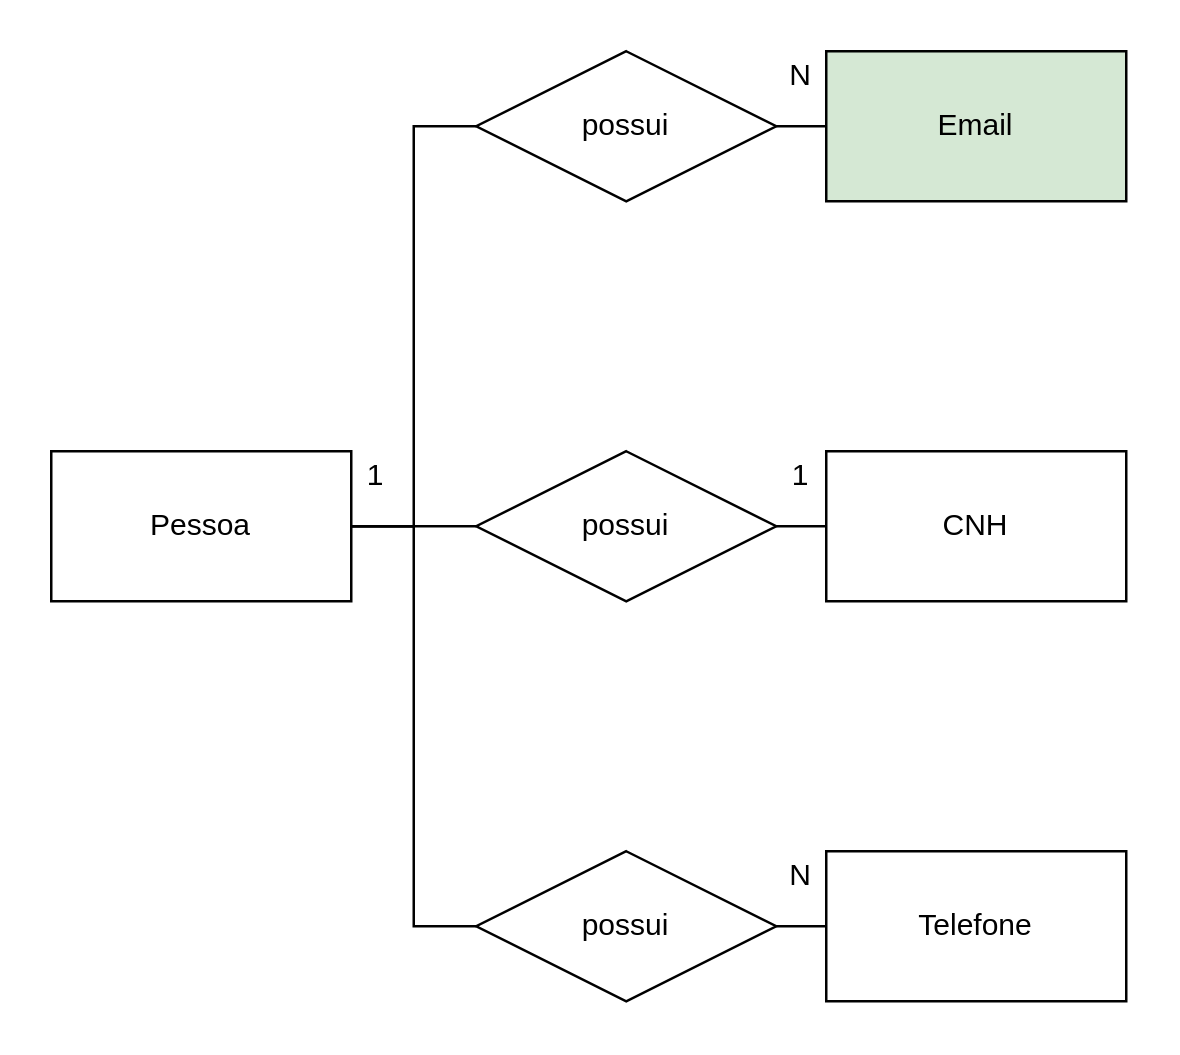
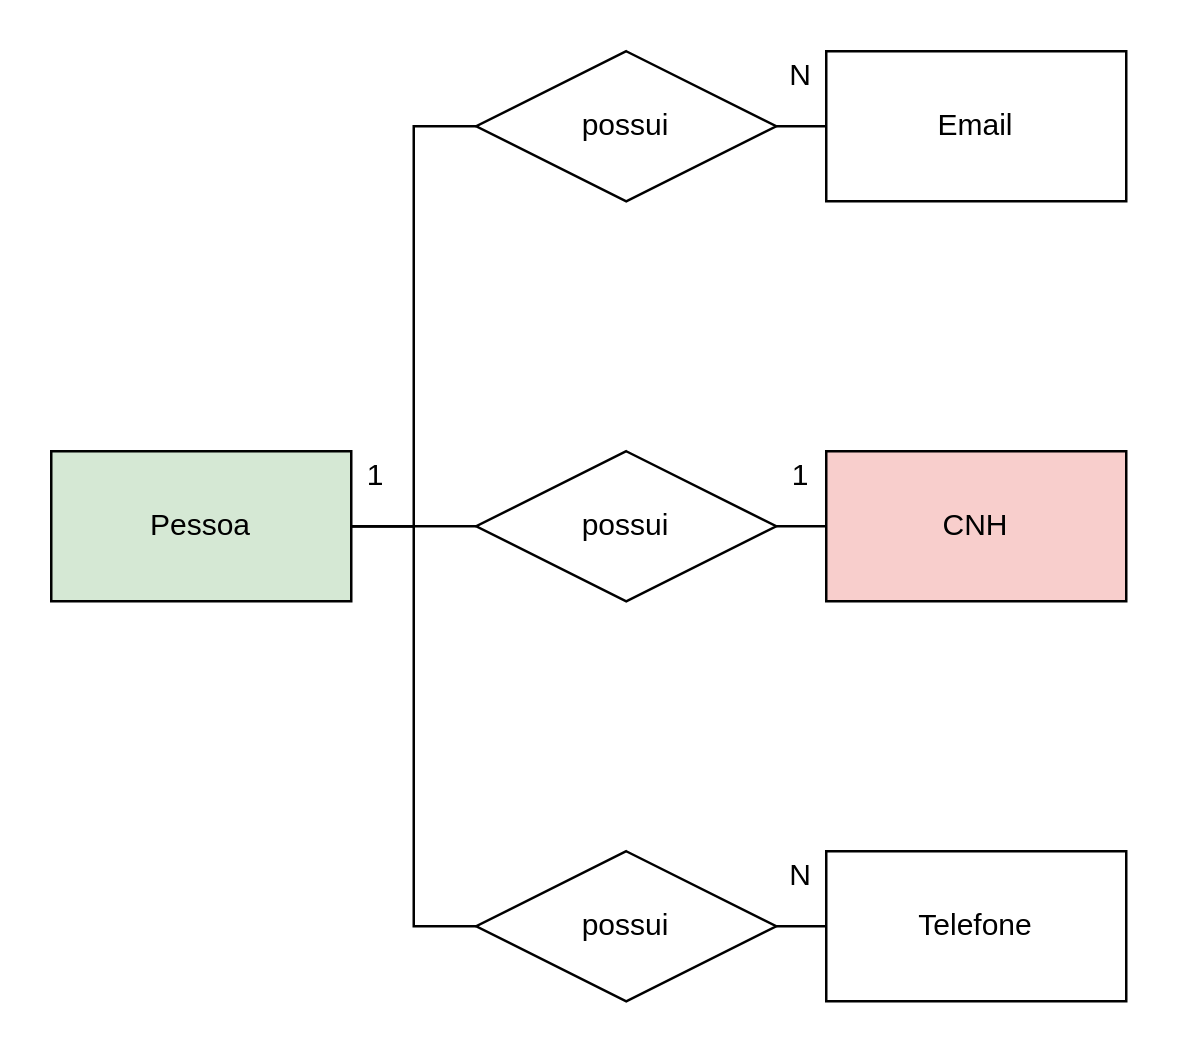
  <mxCell id="0" />
  <mxCell id="1" parent="0" />
  <mxCell id="2" style="edgeStyle=orthogonalEdgeStyle;rounded=0;orthogonalLoop=1;jettySize=auto;html=1;entryX=0;entryY=0.5;entryDx=0;entryDy=0;endArrow=none;endFill=0;" parent="1" source="5" target="10" edge="1"><mxGeometry relative="1" as="geometry" /></mxCell>
  <mxCell id="3" style="edgeStyle=orthogonalEdgeStyle;rounded=0;orthogonalLoop=1;jettySize=auto;html=1;entryX=0;entryY=0.5;entryDx=0;entryDy=0;endArrow=none;endFill=0;" parent="1" source="5" target="12" edge="1"><mxGeometry relative="1" as="geometry" /></mxCell>
  <mxCell id="4" style="edgeStyle=orthogonalEdgeStyle;rounded=0;orthogonalLoop=1;jettySize=auto;html=1;entryX=0;entryY=0.5;entryDx=0;entryDy=0;endArrow=none;endFill=0;" parent="1" source="5" target="14" edge="1"><mxGeometry relative="1" as="geometry" /></mxCell>
- <mxCell id="5" value="Pessoa" style="rounded=0;whiteSpace=wrap;html=1;" parent="1" vertex="1"><mxGeometry x="20" y="180" width="120" height="60" as="geometry" /></mxCell>
- <mxCell id="6" value="CNH" style="rounded=0;whiteSpace=wrap;html=1;" parent="1" vertex="1"><mxGeometry x="330" y="180" width="120" height="60" as="geometry" /></mxCell>
- <mxCell id="7" value="Email" style="rounded=0;whiteSpace=wrap;html=1;fillColor=#d5e8d4;" parent="1" vertex="1"><mxGeometry x="330" y="20" width="120" height="60" as="geometry" /></mxCell>
+ <mxCell id="5" value="Pessoa" style="rounded=0;whiteSpace=wrap;html=1;fillColor=#d5e8d4;" parent="1" vertex="1"><mxGeometry x="20" y="180" width="120" height="60" as="geometry" /></mxCell>
+ <mxCell id="6" value="CNH" style="rounded=0;whiteSpace=wrap;html=1;fillColor=#f8cecc;" parent="1" vertex="1"><mxGeometry x="330" y="180" width="120" height="60" as="geometry" /></mxCell>
+ <mxCell id="7" value="Email" style="rounded=0;whiteSpace=wrap;html=1;" parent="1" vertex="1"><mxGeometry x="330" y="20" width="120" height="60" as="geometry" /></mxCell>
  <mxCell id="8" value="Telefone" style="rounded=0;whiteSpace=wrap;html=1;" parent="1" vertex="1"><mxGeometry x="330" y="340" width="120" height="60" as="geometry" /></mxCell>
  <mxCell id="9" style="edgeStyle=orthogonalEdgeStyle;rounded=0;orthogonalLoop=1;jettySize=auto;html=1;entryX=0;entryY=0.5;entryDx=0;entryDy=0;endArrow=none;endFill=0;" parent="1" source="10" target="6" edge="1"><mxGeometry relative="1" as="geometry" /></mxCell>
  <mxCell id="10" value="possui" style="shape=rhombus;perimeter=rhombusPerimeter;whiteSpace=wrap;html=1;align=center;" parent="1" vertex="1"><mxGeometry x="190" y="180" width="120" height="60" as="geometry" /></mxCell>
  <mxCell id="11" style="edgeStyle=orthogonalEdgeStyle;rounded=0;orthogonalLoop=1;jettySize=auto;html=1;endArrow=none;endFill=0;" parent="1" source="12" target="7" edge="1"><mxGeometry relative="1" as="geometry" /></mxCell>
  <mxCell id="12" value="possui" style="shape=rhombus;perimeter=rhombusPerimeter;whiteSpace=wrap;html=1;align=center;" parent="1" vertex="1"><mxGeometry x="190" y="20" width="120" height="60" as="geometry" /></mxCell>
  <mxCell id="13" style="edgeStyle=orthogonalEdgeStyle;rounded=0;orthogonalLoop=1;jettySize=auto;html=1;entryX=0;entryY=0.5;entryDx=0;entryDy=0;endArrow=none;endFill=0;" parent="1" source="14" target="8" edge="1"><mxGeometry relative="1" as="geometry" /></mxCell>
  <mxCell id="14" value="possui" style="shape=rhombus;perimeter=rhombusPerimeter;whiteSpace=wrap;html=1;align=center;" parent="1" vertex="1"><mxGeometry x="190" y="340" width="120" height="60" as="geometry" /></mxCell>
  <mxCell id="15" value="N" style="text;html=1;strokeColor=none;fillColor=none;align=center;verticalAlign=middle;whiteSpace=wrap;rounded=0;" parent="1" vertex="1"><mxGeometry x="300" y="20" width="40" height="20" as="geometry" /></mxCell>
  <mxCell id="16" value="N" style="text;html=1;strokeColor=none;fillColor=none;align=center;verticalAlign=middle;whiteSpace=wrap;rounded=0;" parent="1" vertex="1"><mxGeometry x="300" y="340" width="40" height="20" as="geometry" /></mxCell>
  <mxCell id="17" value="1" style="text;html=1;strokeColor=none;fillColor=none;align=center;verticalAlign=middle;whiteSpace=wrap;rounded=0;" parent="1" vertex="1"><mxGeometry x="300" y="180" width="40" height="20" as="geometry" /></mxCell>
  <mxCell id="18" value="1" style="text;html=1;strokeColor=none;fillColor=none;align=center;verticalAlign=middle;whiteSpace=wrap;rounded=0;" parent="1" vertex="1"><mxGeometry x="130" y="180" width="40" height="20" as="geometry" /></mxCell>
